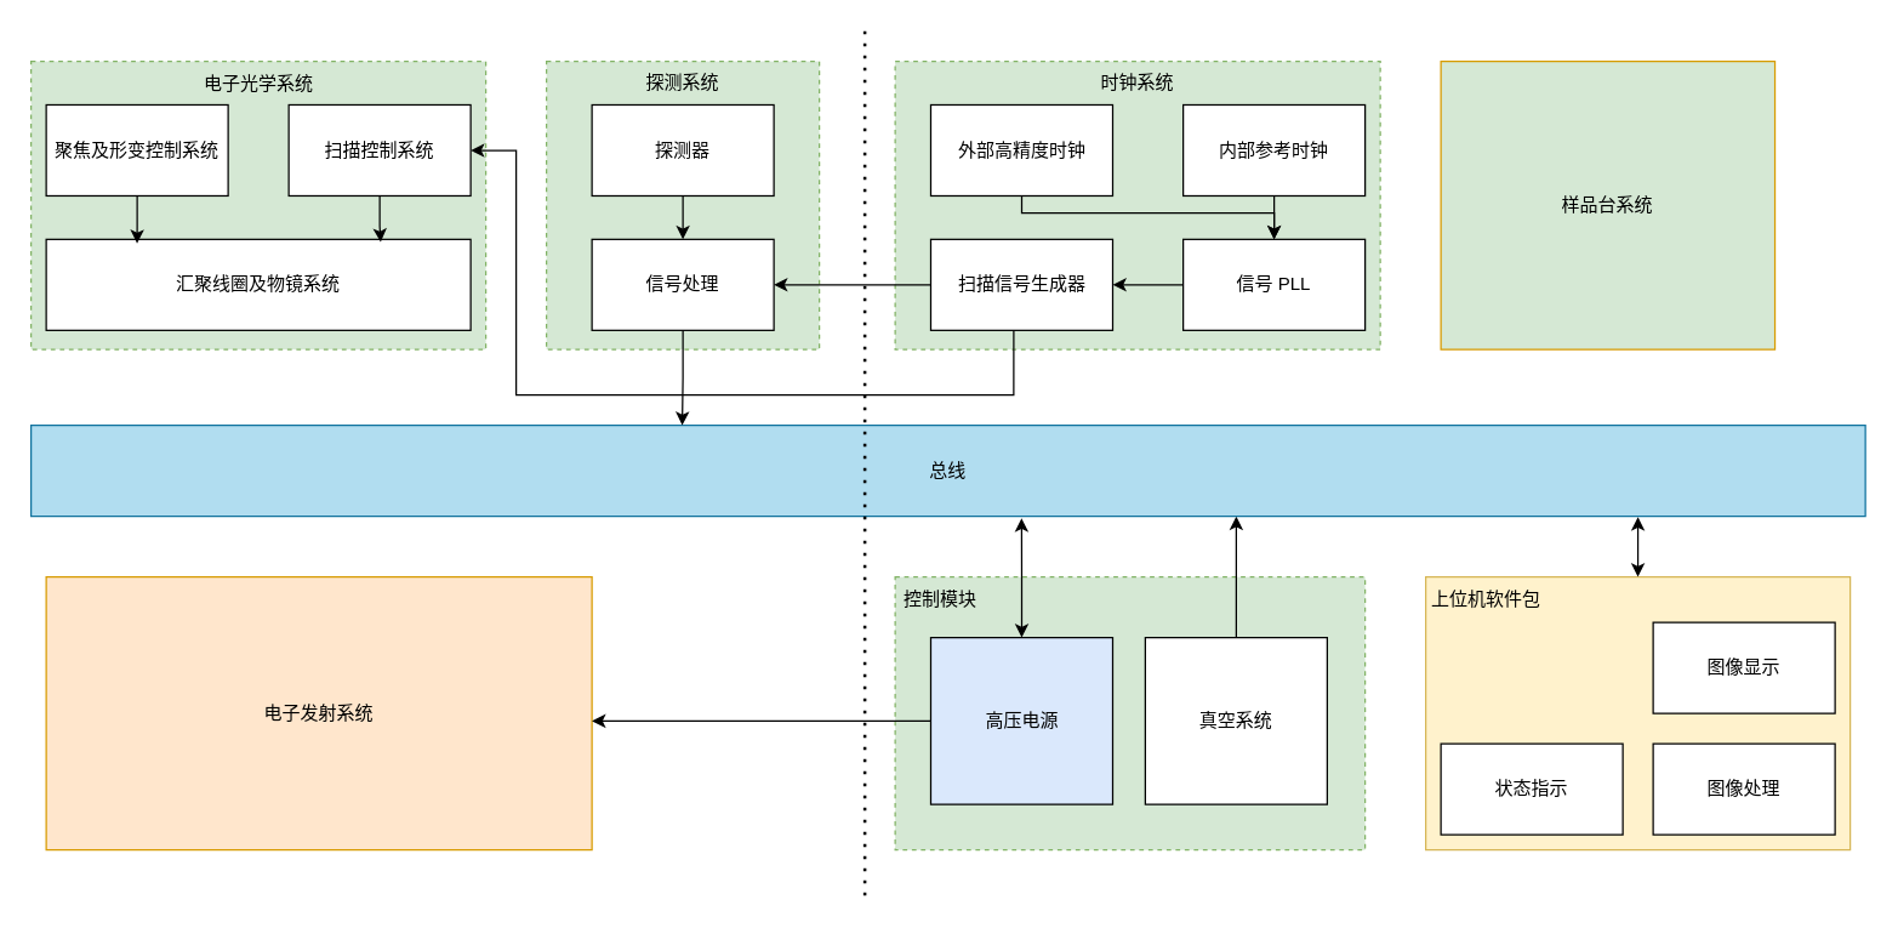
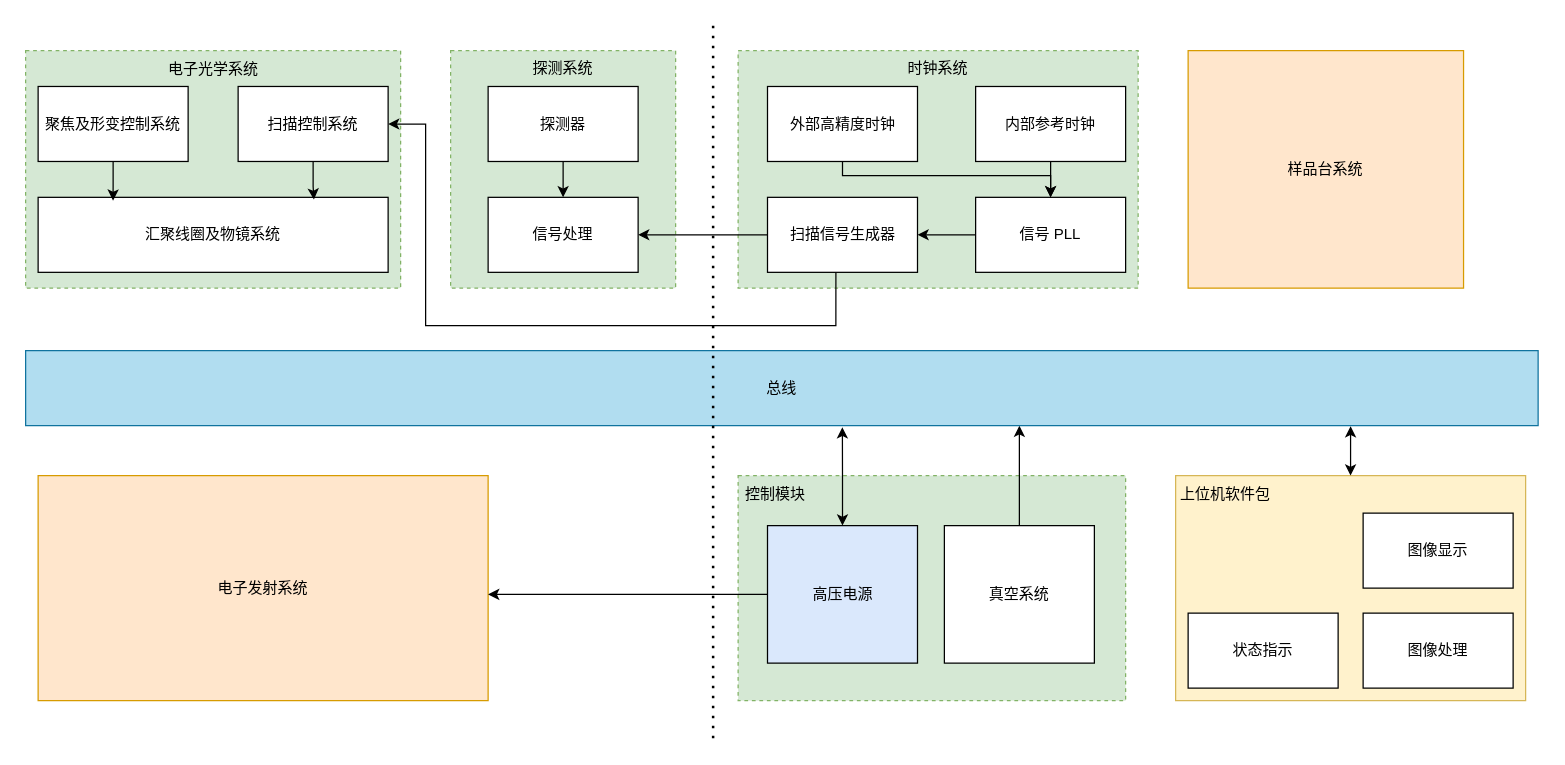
  <mxCell id="0" />
  <mxCell id="1" parent="0" />
  <mxCell id="2" value="" style="rounded=0;whiteSpace=wrap;html=1;dashed=1;fillColor=#d5e8d4;strokeColor=#82b366;" vertex="1" parent="1"><mxGeometry x="20" y="40" width="300" height="190" as="geometry" /></mxCell>
  <mxCell id="3" value="" style="rounded=0;whiteSpace=wrap;html=1;dashed=1;fillColor=#d5e8d4;strokeColor=#82b366;" vertex="1" parent="1"><mxGeometry x="590" y="380" width="310" height="180" as="geometry" /></mxCell>
  <mxCell id="4" value="" style="rounded=0;whiteSpace=wrap;html=1;fillColor=#d5e8d4;dashed=1;strokeColor=#82b366;" vertex="1" parent="1"><mxGeometry x="360" y="40" width="180" height="190" as="geometry" /></mxCell>
  <mxCell id="5" value="" style="rounded=0;whiteSpace=wrap;html=1;fillColor=#d5e8d4;dashed=1;strokeColor=#82b366;" vertex="1" parent="1"><mxGeometry x="590" y="40" width="320" height="190" as="geometry" /></mxCell>
  <mxCell id="6" style="edgeStyle=orthogonalEdgeStyle;rounded=0;orthogonalLoop=1;jettySize=auto;html=1;entryX=0.5;entryY=0;entryDx=0;entryDy=0;startArrow=classic;startFill=1;endArrow=none;" edge="1" parent="1" source="7" target="11"><mxGeometry relative="1" as="geometry"><Array as="points"><mxPoint x="815" y="390" /><mxPoint x="815" y="390" /></Array></mxGeometry></mxCell>
  <mxCell id="7" value="总线" style="rounded=0;whiteSpace=wrap;html=1;fillColor=#b1ddf0;strokeColor=#10739e;" vertex="1" parent="1"><mxGeometry x="20" y="280" width="1210" height="60" as="geometry" /></mxCell>
  <mxCell id="8" style="edgeStyle=orthogonalEdgeStyle;rounded=0;orthogonalLoop=1;jettySize=auto;html=1;entryX=0.456;entryY=0.97;entryDx=0;entryDy=0;entryPerimeter=0;startArrow=classic;startFill=1;endArrow=none;endFill=0;" edge="1" parent="1" source="9" target="24"><mxGeometry relative="1" as="geometry"><mxPoint x="670" y="260" as="targetPoint" /><Array as="points"><mxPoint x="340" y="99" /><mxPoint x="340" y="260" /><mxPoint x="668" y="260" /></Array></mxGeometry></mxCell>
  <mxCell id="9" value="扫描控制系统" style="rounded=0;whiteSpace=wrap;html=1;" vertex="1" parent="1"><mxGeometry x="190" y="68.68" width="120" height="60" as="geometry" /></mxCell>
  <mxCell id="10" value="高压电源" style="rounded=0;whiteSpace=wrap;html=1;fillColor=#dae8fc;" vertex="1" parent="1"><mxGeometry x="613.5" y="420" width="120" height="110" as="geometry" /></mxCell>
  <mxCell id="11" value="真空系统" style="rounded=0;whiteSpace=wrap;html=1;" vertex="1" parent="1"><mxGeometry x="755" y="420" width="120" height="110" as="geometry" /></mxCell>
- <mxCell id="12" value="样品台系统&lt;br&gt;" style="rounded=0;whiteSpace=wrap;html=1;fillColor=#d5e8d4;strokeColor=#d79b00;" vertex="1" parent="1"><mxGeometry x="950" y="40" width="220.34" height="190" as="geometry" /></mxCell>
+ <mxCell id="12" value="样品台系统&lt;br&gt;" style="rounded=0;whiteSpace=wrap;html=1;fillColor=#ffe6cc;strokeColor=#d79b00;" vertex="1" parent="1"><mxGeometry x="950" y="40" width="220.34" height="190" as="geometry" /></mxCell>
  <mxCell id="13" value="控制模块" style="text;html=1;strokeColor=none;fillColor=none;align=center;verticalAlign=middle;whiteSpace=wrap;rounded=0;" vertex="1" parent="1"><mxGeometry x="590" y="380" width="60" height="30" as="geometry" /></mxCell>
  <mxCell id="14" style="edgeStyle=orthogonalEdgeStyle;rounded=0;orthogonalLoop=1;jettySize=auto;html=1;" edge="1" parent="1" source="15" target="24"><mxGeometry relative="1" as="geometry" /></mxCell>
  <mxCell id="15" value="信号 PLL" style="rounded=0;whiteSpace=wrap;html=1;" vertex="1" parent="1"><mxGeometry x="780" y="157.37" width="120" height="60" as="geometry" /></mxCell>
  <mxCell id="16" style="edgeStyle=orthogonalEdgeStyle;rounded=0;orthogonalLoop=1;jettySize=auto;html=1;entryX=0.5;entryY=0;entryDx=0;entryDy=0;" edge="1" parent="1" source="17" target="15"><mxGeometry relative="1" as="geometry" /></mxCell>
  <mxCell id="17" value="内部参考时钟" style="rounded=0;whiteSpace=wrap;html=1;" vertex="1" parent="1"><mxGeometry x="780" y="68.69" width="120" height="60" as="geometry" /></mxCell>
  <mxCell id="18" style="edgeStyle=orthogonalEdgeStyle;rounded=0;orthogonalLoop=1;jettySize=auto;html=1;entryX=0.5;entryY=0;entryDx=0;entryDy=0;" edge="1" parent="1" source="19" target="15"><mxGeometry relative="1" as="geometry"><Array as="points"><mxPoint x="673" y="140" /><mxPoint x="840" y="140" /></Array></mxGeometry></mxCell>
  <mxCell id="19" value="外部高精度时钟" style="rounded=0;whiteSpace=wrap;html=1;" vertex="1" parent="1"><mxGeometry x="613.5" y="68.69" width="120" height="60" as="geometry" /></mxCell>
  <mxCell id="20" value="探测系统" style="text;html=1;strokeColor=none;fillColor=none;align=center;verticalAlign=middle;whiteSpace=wrap;rounded=0;" vertex="1" parent="1"><mxGeometry x="420" y="38.68" width="60" height="30" as="geometry" /></mxCell>
  <mxCell id="21" value="时钟系统" style="text;html=1;strokeColor=none;fillColor=none;align=center;verticalAlign=middle;whiteSpace=wrap;rounded=0;" vertex="1" parent="1"><mxGeometry x="720" y="38.69" width="60" height="30" as="geometry" /></mxCell>
  <mxCell id="22" value="信号处理" style="rounded=0;whiteSpace=wrap;html=1;" vertex="1" parent="1"><mxGeometry x="390" y="157.37" width="120" height="60" as="geometry" /></mxCell>
  <mxCell id="23" style="edgeStyle=orthogonalEdgeStyle;rounded=0;orthogonalLoop=1;jettySize=auto;html=1;entryX=1;entryY=0.5;entryDx=0;entryDy=0;" edge="1" parent="1" source="24" target="22"><mxGeometry relative="1" as="geometry" /></mxCell>
  <mxCell id="24" value="扫描信号生成器" style="rounded=0;whiteSpace=wrap;html=1;" vertex="1" parent="1"><mxGeometry x="613.5" y="157.37" width="120" height="60" as="geometry" /></mxCell>
  <mxCell id="25" style="edgeStyle=orthogonalEdgeStyle;rounded=0;orthogonalLoop=1;jettySize=auto;html=1;entryX=0.5;entryY=0;entryDx=0;entryDy=0;" edge="1" parent="1" source="26" target="22"><mxGeometry relative="1" as="geometry" /></mxCell>
  <mxCell id="26" value="探测器" style="rounded=0;whiteSpace=wrap;html=1;" vertex="1" parent="1"><mxGeometry x="390" y="68.69" width="120" height="60" as="geometry" /></mxCell>
  <mxCell id="27" value="" style="rounded=0;whiteSpace=wrap;html=1;fillColor=#fff2cc;strokeColor=#d6b656;" vertex="1" parent="1"><mxGeometry x="940" y="380" width="280" height="180" as="geometry" /></mxCell>
  <mxCell id="28" value="图像显示" style="rounded=0;whiteSpace=wrap;html=1;" vertex="1" parent="1"><mxGeometry x="1090" y="410" width="120" height="60" as="geometry" /></mxCell>
  <mxCell id="29" value="状态指示" style="rounded=0;whiteSpace=wrap;html=1;" vertex="1" parent="1"><mxGeometry x="950" y="490" width="120" height="60" as="geometry" /></mxCell>
  <mxCell id="30" value="图像处理" style="rounded=0;whiteSpace=wrap;html=1;" vertex="1" parent="1"><mxGeometry x="1090" y="490" width="120" height="60" as="geometry" /></mxCell>
  <mxCell id="31" value="上位机软件包" style="text;html=1;strokeColor=none;fillColor=none;align=center;verticalAlign=middle;whiteSpace=wrap;rounded=0;" vertex="1" parent="1"><mxGeometry x="940" y="380" width="80" height="30" as="geometry" /></mxCell>
  <mxCell id="32" value="汇聚线圈及物镜系统" style="rounded=0;whiteSpace=wrap;html=1;" vertex="1" parent="1"><mxGeometry x="30" y="157.37" width="280" height="60" as="geometry" /></mxCell>
  <mxCell id="33" value="聚焦及形变控制系统" style="rounded=0;whiteSpace=wrap;html=1;" vertex="1" parent="1"><mxGeometry x="30" y="68.68" width="120" height="60" as="geometry" /></mxCell>
  <mxCell id="34" value="电子光学系统" style="text;html=1;strokeColor=none;fillColor=none;align=center;verticalAlign=middle;whiteSpace=wrap;rounded=0;" vertex="1" parent="1"><mxGeometry x="132.5" y="40" width="75" height="30" as="geometry" /></mxCell>
  <mxCell id="35" value="电子发射系统" style="rounded=0;whiteSpace=wrap;html=1;fillColor=#ffe6cc;strokeColor=#d79b00;" vertex="1" parent="1"><mxGeometry x="30" y="380" width="360" height="180" as="geometry" /></mxCell>
  <mxCell id="36" value="" style="endArrow=none;dashed=1;html=1;dashPattern=1 3;strokeWidth=2;rounded=0;" edge="1" parent="1"><mxGeometry width="50" height="50" relative="1" as="geometry"><mxPoint x="570" y="590" as="sourcePoint" /><mxPoint x="570" y="20" as="targetPoint" /></mxGeometry></mxCell>
  <mxCell id="37" style="edgeStyle=orthogonalEdgeStyle;rounded=0;orthogonalLoop=1;jettySize=auto;html=1;" edge="1" parent="1" source="10" target="35"><mxGeometry relative="1" as="geometry"><Array as="points"><mxPoint x="500" y="475" /><mxPoint x="500" y="475" /></Array></mxGeometry></mxCell>
  <mxCell id="38" style="edgeStyle=orthogonalEdgeStyle;rounded=0;orthogonalLoop=1;jettySize=auto;html=1;entryX=0.788;entryY=0.03;entryDx=0;entryDy=0;entryPerimeter=0;" edge="1" parent="1" source="9" target="32"><mxGeometry relative="1" as="geometry" /></mxCell>
  <mxCell id="39" style="edgeStyle=orthogonalEdgeStyle;rounded=0;orthogonalLoop=1;jettySize=auto;html=1;entryX=0.214;entryY=0.044;entryDx=0;entryDy=0;entryPerimeter=0;" edge="1" parent="1" source="33" target="32"><mxGeometry relative="1" as="geometry" /></mxCell>
  <mxCell id="40" style="edgeStyle=orthogonalEdgeStyle;rounded=0;orthogonalLoop=1;jettySize=auto;html=1;entryX=0.876;entryY=1.008;entryDx=0;entryDy=0;entryPerimeter=0;startArrow=classic;startFill=1;" edge="1" parent="1" source="27" target="7"><mxGeometry relative="1" as="geometry" /></mxCell>
- <mxCell id="41" style="edgeStyle=orthogonalEdgeStyle;rounded=0;orthogonalLoop=1;jettySize=auto;html=1;entryX=0.355;entryY=0;entryDx=0;entryDy=0;entryPerimeter=0;" edge="1" parent="1" source="22" target="7"><mxGeometry relative="1" as="geometry" /></mxCell>
  <mxCell id="42" style="edgeStyle=orthogonalEdgeStyle;rounded=0;orthogonalLoop=1;jettySize=auto;html=1;entryX=0.54;entryY=1.022;entryDx=0;entryDy=0;entryPerimeter=0;startArrow=classic;startFill=1;" edge="1" parent="1" source="10" target="7"><mxGeometry relative="1" as="geometry" /></mxCell>
